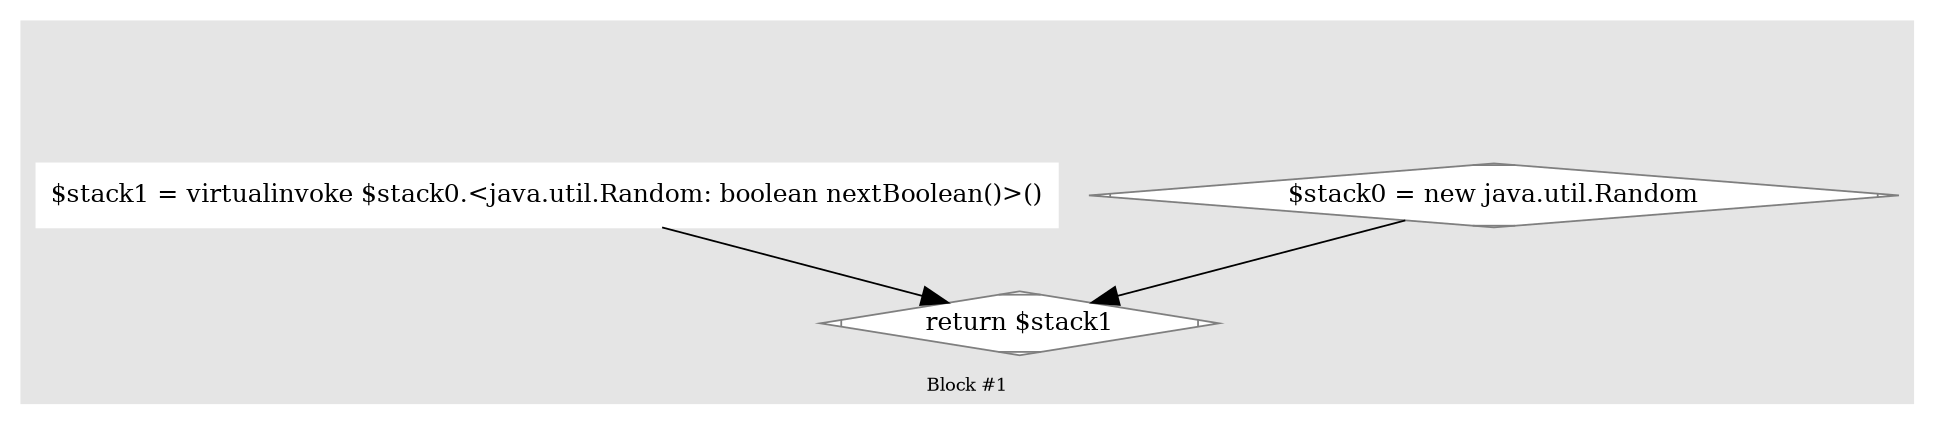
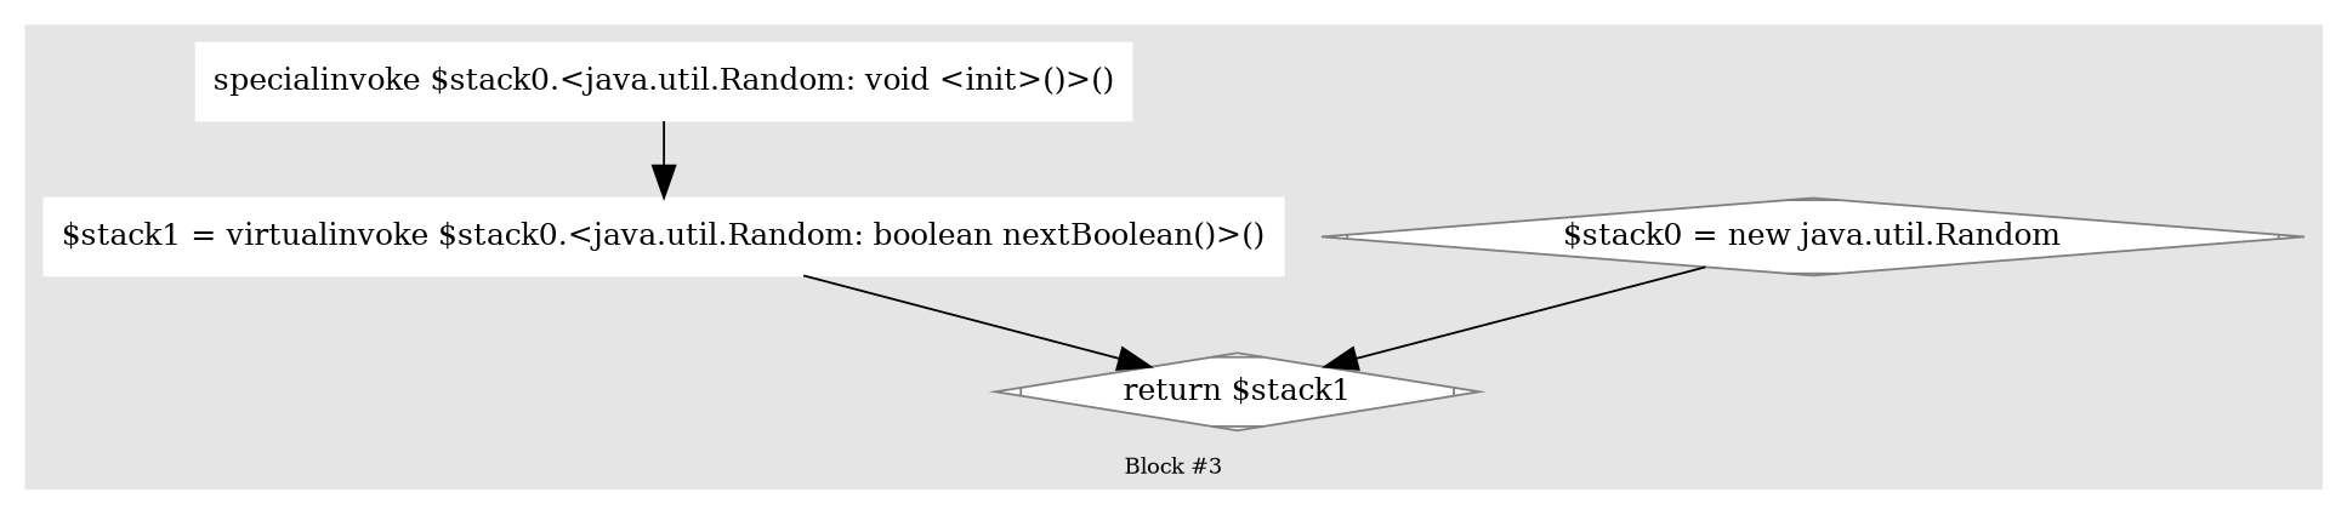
  digraph {
    color=gray90
    compound=true
    fontsize=10
    labelloc=b
    style=filled
    node [color=grey50 shape=Mdiamond style=filled]
    edge [arrowsize=1.5 fontcolor=grey40 fontsize=10]
    n1 [fillcolor=white label="$stack0 = new java.util.Random"]
+   n2 [color=white label="specialinvoke $stack0.&lt;java.util.Random: void &lt;init&gt;()&gt;()" shape=box]
    n3 [color=white label="$stack1 = virtualinvoke $stack0.&lt;java.util.Random: boolean nextBoolean()&gt;()" shape=box]
    n4 [fillcolor=white label="return $stack1"]
    subgraph cluster_1 {
-     label="Block #1"
+     label="Block #3"
      n1
+     n2
      n3
      n4
    }
    n1 -> n4
+   n2 -> n3
    n3 -> n4
  }
